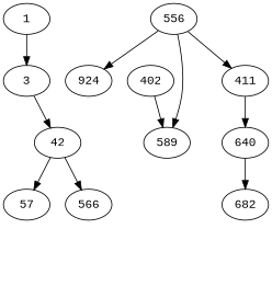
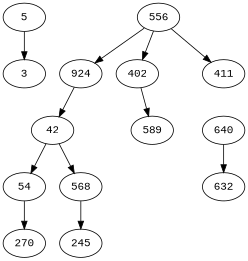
  digraph {
    fontname="Liberation Mono"
    node [fontname="Liberation Mono"]
    edge [fontname="Liberation Mono"]
-   1
+   1 [label=5]
    3
    42
-   57
-   566
+   57 [label=54]
+   566 [label=568]
+   270
+   245
    556
    924
    n10 [label=402]
    n11 [label=411]
    589
    640
-   632 [label=682]
+   632
    1 -> 3
-   3 -> 42
+   924 -> 42
    42 -> 57
    42 -> 566
+   57 -> 270
+   566 -> 245
    556 -> 924
-   556 -> 589
+   556 -> n10
    556 -> n11
    n10 -> 589
-   n11 -> 640
    640 -> 632
  }
